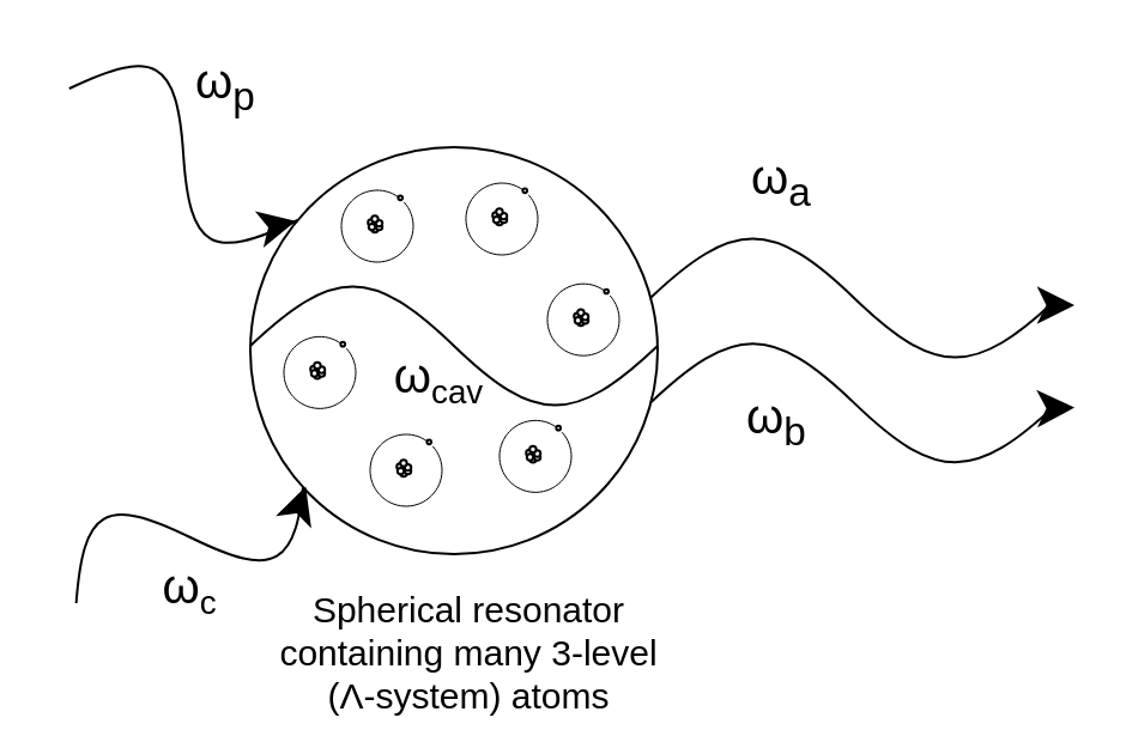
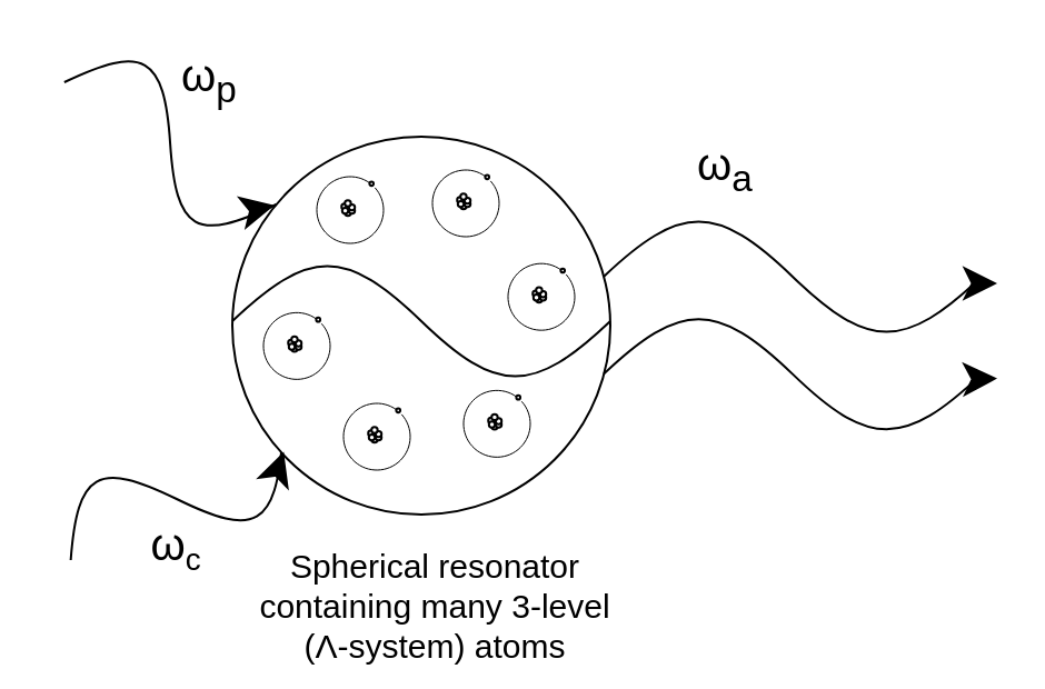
  <mxCell id="0" />
  <mxCell id="1" parent="0" />
  <mxCell id="2" value="" style="pointerEvents=1;verticalLabelPosition=bottom;shadow=0;dashed=0;align=center;html=1;verticalAlign=top;shape=mxgraph.electrical.waveforms.sine_wave;rotation=-30;" vertex="1" parent="1"><mxGeometry x="23.997" y="190.998" width="110" height="66.18" as="geometry" /></mxCell>
  <mxCell id="3" value="" style="ellipse;whiteSpace=wrap;html=1;aspect=fixed;" vertex="1" parent="1"><mxGeometry x="103.997" y="60.998" width="170" height="170" as="geometry" /></mxCell>
  <mxCell id="4" value="" style="pointerEvents=1;verticalLabelPosition=bottom;shadow=0;dashed=0;align=center;html=1;verticalAlign=top;shape=mxgraph.electrical.waveforms.sine_wave;rotation=30;" vertex="1" parent="1"><mxGeometry x="20.996" y="30.997" width="110" height="66.18" as="geometry" /></mxCell>
  <mxCell id="5" value="&lt;font style=&quot;font-size: 20px;&quot;&gt;ω&lt;sub style=&quot;&quot;&gt;p&lt;/sub&gt;&lt;/font&gt;" style="text;html=1;align=center;verticalAlign=middle;whiteSpace=wrap;rounded=0;" vertex="1" parent="1"><mxGeometry x="63.997" y="20.998" width="60" height="30" as="geometry" /></mxCell>
  <mxCell id="6" value="&lt;font style=&quot;font-size: 20px;&quot;&gt;ω&lt;/font&gt;&lt;font style=&quot;font-size: 16.667px;&quot;&gt;&lt;sub&gt;c&lt;/sub&gt;&lt;/font&gt;" style="text;html=1;align=center;verticalAlign=middle;whiteSpace=wrap;rounded=0;" vertex="1" parent="1"><mxGeometry x="48.997" y="230.998" width="60" height="30" as="geometry" /></mxCell>
  <mxCell id="7" value="" style="group" vertex="1" connectable="0" parent="1"><mxGeometry x="141.997" y="78.998" width="30" height="30" as="geometry" /></mxCell>
  <mxCell id="8" value="" style="verticalLabelPosition=bottom;verticalAlign=top;html=1;shape=mxgraph.basic.arc;startAngle=0.133;endAngle=0.1;strokeWidth=0.5;" vertex="1" parent="7"><mxGeometry width="30" height="30" as="geometry" /></mxCell>
  <mxCell id="9" value="" style="group" vertex="1" connectable="0" parent="7"><mxGeometry x="11.1" y="10.65" width="7.8" height="8.7" as="geometry" /></mxCell>
  <mxCell id="10" value="" style="ellipse;whiteSpace=wrap;html=1;aspect=fixed;" vertex="1" parent="9"><mxGeometry x="1.5" y="4.2" width="2.725" height="2.725" as="geometry" /></mxCell>
  <mxCell id="11" value="" style="ellipse;whiteSpace=wrap;html=1;aspect=fixed;" vertex="1" parent="9"><mxGeometry y="1.5" width="2.725" height="2.725" as="geometry" /></mxCell>
  <mxCell id="12" value="" style="ellipse;whiteSpace=wrap;html=1;aspect=fixed;" vertex="1" parent="9"><mxGeometry x="3.3" y="3.3" width="2.725" height="2.725" as="geometry" /></mxCell>
  <mxCell id="13" value="" style="ellipse;whiteSpace=wrap;html=1;aspect=fixed;" vertex="1" parent="9"><mxGeometry x="3.3" y="1.8" width="2.725" height="2.725" as="geometry" /></mxCell>
  <mxCell id="14" value="" style="ellipse;whiteSpace=wrap;html=1;aspect=fixed;" vertex="1" parent="9"><mxGeometry x="0.3" y="3.3" width="2.725" height="2.725" as="geometry" /></mxCell>
  <mxCell id="15" value="" style="ellipse;whiteSpace=wrap;html=1;aspect=fixed;" vertex="1" parent="9"><mxGeometry x="1.5" width="2.725" height="2.725" as="geometry" /></mxCell>
  <mxCell id="16" value="" style="ellipse;whiteSpace=wrap;html=1;aspect=fixed;" vertex="1" parent="7"><mxGeometry x="23.7" y="2.25" width="1.817" height="1.817" as="geometry" /></mxCell>
  <mxCell id="17" value="" style="group" vertex="1" connectable="0" parent="1"><mxGeometry x="207.997" y="175.178" width="30" height="30" as="geometry" /></mxCell>
  <mxCell id="18" value="" style="verticalLabelPosition=bottom;verticalAlign=top;html=1;shape=mxgraph.basic.arc;startAngle=0.133;endAngle=0.1;strokeWidth=0.5;" vertex="1" parent="17"><mxGeometry width="30" height="30" as="geometry" /></mxCell>
  <mxCell id="19" value="" style="group" vertex="1" connectable="0" parent="17"><mxGeometry x="11.1" y="10.65" width="7.8" height="8.7" as="geometry" /></mxCell>
  <mxCell id="20" value="" style="ellipse;whiteSpace=wrap;html=1;aspect=fixed;" vertex="1" parent="19"><mxGeometry x="1.5" y="4.2" width="2.725" height="2.725" as="geometry" /></mxCell>
  <mxCell id="21" value="" style="ellipse;whiteSpace=wrap;html=1;aspect=fixed;" vertex="1" parent="19"><mxGeometry y="1.5" width="2.725" height="2.725" as="geometry" /></mxCell>
  <mxCell id="22" value="" style="ellipse;whiteSpace=wrap;html=1;aspect=fixed;" vertex="1" parent="19"><mxGeometry x="3.3" y="3.3" width="2.725" height="2.725" as="geometry" /></mxCell>
  <mxCell id="23" value="" style="ellipse;whiteSpace=wrap;html=1;aspect=fixed;" vertex="1" parent="19"><mxGeometry x="3.3" y="1.8" width="2.725" height="2.725" as="geometry" /></mxCell>
  <mxCell id="24" value="" style="ellipse;whiteSpace=wrap;html=1;aspect=fixed;" vertex="1" parent="19"><mxGeometry x="0.3" y="3.3" width="2.725" height="2.725" as="geometry" /></mxCell>
  <mxCell id="25" value="" style="ellipse;whiteSpace=wrap;html=1;aspect=fixed;" vertex="1" parent="19"><mxGeometry x="1.5" width="2.725" height="2.725" as="geometry" /></mxCell>
  <mxCell id="26" value="" style="ellipse;whiteSpace=wrap;html=1;aspect=fixed;" vertex="1" parent="17"><mxGeometry x="23.7" y="2.25" width="1.817" height="1.817" as="geometry" /></mxCell>
  <mxCell id="27" value="" style="pointerEvents=1;verticalLabelPosition=bottom;shadow=0;dashed=0;align=center;html=1;verticalAlign=top;shape=mxgraph.electrical.waveforms.sine_wave;rotation=0;" vertex="1" parent="1"><mxGeometry x="103.997" y="110.998" width="170" height="66.18" as="geometry" /></mxCell>
  <mxCell id="28" value="" style="group" vertex="1" connectable="0" parent="1"><mxGeometry x="227.997" y="118.088" width="30" height="30" as="geometry" /></mxCell>
  <mxCell id="29" value="" style="verticalLabelPosition=bottom;verticalAlign=top;html=1;shape=mxgraph.basic.arc;startAngle=0.133;endAngle=0.1;strokeWidth=0.5;" vertex="1" parent="28"><mxGeometry width="30" height="30" as="geometry" /></mxCell>
  <mxCell id="30" value="" style="group" vertex="1" connectable="0" parent="28"><mxGeometry x="11.1" y="10.65" width="7.8" height="8.7" as="geometry" /></mxCell>
  <mxCell id="31" value="" style="ellipse;whiteSpace=wrap;html=1;aspect=fixed;" vertex="1" parent="30"><mxGeometry x="1.5" y="4.2" width="2.725" height="2.725" as="geometry" /></mxCell>
  <mxCell id="32" value="" style="ellipse;whiteSpace=wrap;html=1;aspect=fixed;" vertex="1" parent="30"><mxGeometry y="1.5" width="2.725" height="2.725" as="geometry" /></mxCell>
  <mxCell id="33" value="" style="ellipse;whiteSpace=wrap;html=1;aspect=fixed;" vertex="1" parent="30"><mxGeometry x="3.3" y="3.3" width="2.725" height="2.725" as="geometry" /></mxCell>
  <mxCell id="34" value="" style="ellipse;whiteSpace=wrap;html=1;aspect=fixed;" vertex="1" parent="30"><mxGeometry x="3.3" y="1.8" width="2.725" height="2.725" as="geometry" /></mxCell>
  <mxCell id="35" value="" style="ellipse;whiteSpace=wrap;html=1;aspect=fixed;" vertex="1" parent="30"><mxGeometry x="0.3" y="3.3" width="2.725" height="2.725" as="geometry" /></mxCell>
  <mxCell id="36" value="" style="ellipse;whiteSpace=wrap;html=1;aspect=fixed;" vertex="1" parent="30"><mxGeometry x="1.5" width="2.725" height="2.725" as="geometry" /></mxCell>
  <mxCell id="37" value="" style="ellipse;whiteSpace=wrap;html=1;aspect=fixed;" vertex="1" parent="28"><mxGeometry x="23.7" y="2.25" width="1.817" height="1.817" as="geometry" /></mxCell>
  <mxCell id="38" value="" style="group" vertex="1" connectable="0" parent="1"><mxGeometry x="117.997" y="140.178" width="30" height="30" as="geometry" /></mxCell>
  <mxCell id="39" value="" style="verticalLabelPosition=bottom;verticalAlign=top;html=1;shape=mxgraph.basic.arc;startAngle=0.133;endAngle=0.1;strokeWidth=0.5;" vertex="1" parent="38"><mxGeometry width="30" height="30" as="geometry" /></mxCell>
  <mxCell id="40" value="" style="group" vertex="1" connectable="0" parent="38"><mxGeometry x="11.1" y="10.65" width="7.8" height="8.7" as="geometry" /></mxCell>
  <mxCell id="41" value="" style="ellipse;whiteSpace=wrap;html=1;aspect=fixed;" vertex="1" parent="40"><mxGeometry x="1.5" y="4.2" width="2.725" height="2.725" as="geometry" /></mxCell>
  <mxCell id="42" value="" style="ellipse;whiteSpace=wrap;html=1;aspect=fixed;" vertex="1" parent="40"><mxGeometry y="1.5" width="2.725" height="2.725" as="geometry" /></mxCell>
  <mxCell id="43" value="" style="ellipse;whiteSpace=wrap;html=1;aspect=fixed;" vertex="1" parent="40"><mxGeometry x="3.3" y="3.3" width="2.725" height="2.725" as="geometry" /></mxCell>
  <mxCell id="44" value="" style="ellipse;whiteSpace=wrap;html=1;aspect=fixed;" vertex="1" parent="40"><mxGeometry x="3.3" y="1.8" width="2.725" height="2.725" as="geometry" /></mxCell>
  <mxCell id="45" value="" style="ellipse;whiteSpace=wrap;html=1;aspect=fixed;" vertex="1" parent="40"><mxGeometry x="0.3" y="3.3" width="2.725" height="2.725" as="geometry" /></mxCell>
  <mxCell id="46" value="" style="ellipse;whiteSpace=wrap;html=1;aspect=fixed;" vertex="1" parent="40"><mxGeometry x="1.5" width="2.725" height="2.725" as="geometry" /></mxCell>
  <mxCell id="47" value="" style="ellipse;whiteSpace=wrap;html=1;aspect=fixed;" vertex="1" parent="38"><mxGeometry x="23.7" y="2.25" width="1.817" height="1.817" as="geometry" /></mxCell>
  <mxCell id="48" value="" style="pointerEvents=1;verticalLabelPosition=bottom;shadow=0;dashed=0;align=center;html=1;verticalAlign=top;shape=mxgraph.electrical.waveforms.sine_wave;rotation=0;" vertex="1" parent="1"><mxGeometry x="270.997" y="90.998" width="170" height="66.18" as="geometry" /></mxCell>
  <mxCell id="49" value="" style="pointerEvents=1;verticalLabelPosition=bottom;shadow=0;dashed=0;align=center;html=1;verticalAlign=top;shape=mxgraph.electrical.waveforms.sine_wave;rotation=0;" vertex="1" parent="1"><mxGeometry x="270.997" y="134.818" width="170" height="66.18" as="geometry" /></mxCell>
  <mxCell id="50" value="" style="group" vertex="1" connectable="0" parent="1"><mxGeometry x="153.997" y="180.998" width="30" height="30" as="geometry" /></mxCell>
  <mxCell id="51" value="" style="verticalLabelPosition=bottom;verticalAlign=top;html=1;shape=mxgraph.basic.arc;startAngle=0.133;endAngle=0.1;strokeWidth=0.5;" vertex="1" parent="50"><mxGeometry width="30" height="30" as="geometry" /></mxCell>
  <mxCell id="52" value="" style="group" vertex="1" connectable="0" parent="50"><mxGeometry x="11.1" y="10.65" width="7.8" height="8.7" as="geometry" /></mxCell>
  <mxCell id="53" value="" style="ellipse;whiteSpace=wrap;html=1;aspect=fixed;" vertex="1" parent="52"><mxGeometry x="1.5" y="4.2" width="2.725" height="2.725" as="geometry" /></mxCell>
  <mxCell id="54" value="" style="ellipse;whiteSpace=wrap;html=1;aspect=fixed;" vertex="1" parent="52"><mxGeometry y="1.5" width="2.725" height="2.725" as="geometry" /></mxCell>
  <mxCell id="55" value="" style="ellipse;whiteSpace=wrap;html=1;aspect=fixed;" vertex="1" parent="52"><mxGeometry x="3.3" y="3.3" width="2.725" height="2.725" as="geometry" /></mxCell>
  <mxCell id="56" value="" style="ellipse;whiteSpace=wrap;html=1;aspect=fixed;" vertex="1" parent="52"><mxGeometry x="3.3" y="1.8" width="2.725" height="2.725" as="geometry" /></mxCell>
  <mxCell id="57" value="" style="ellipse;whiteSpace=wrap;html=1;aspect=fixed;" vertex="1" parent="52"><mxGeometry x="0.3" y="3.3" width="2.725" height="2.725" as="geometry" /></mxCell>
  <mxCell id="58" value="" style="ellipse;whiteSpace=wrap;html=1;aspect=fixed;" vertex="1" parent="52"><mxGeometry x="1.5" width="2.725" height="2.725" as="geometry" /></mxCell>
  <mxCell id="59" value="" style="ellipse;whiteSpace=wrap;html=1;aspect=fixed;" vertex="1" parent="50"><mxGeometry x="23.7" y="2.25" width="1.817" height="1.817" as="geometry" /></mxCell>
  <mxCell id="60" value="" style="group" vertex="1" connectable="0" parent="1"><mxGeometry x="193.997" y="75.998" width="30" height="30" as="geometry" /></mxCell>
  <mxCell id="61" value="" style="verticalLabelPosition=bottom;verticalAlign=top;html=1;shape=mxgraph.basic.arc;startAngle=0.133;endAngle=0.1;strokeWidth=0.5;" vertex="1" parent="60"><mxGeometry width="30" height="30" as="geometry" /></mxCell>
  <mxCell id="62" value="" style="group" vertex="1" connectable="0" parent="60"><mxGeometry x="11.1" y="10.65" width="7.8" height="8.7" as="geometry" /></mxCell>
  <mxCell id="63" value="" style="ellipse;whiteSpace=wrap;html=1;aspect=fixed;" vertex="1" parent="62"><mxGeometry x="1.5" y="4.2" width="2.725" height="2.725" as="geometry" /></mxCell>
  <mxCell id="64" value="" style="ellipse;whiteSpace=wrap;html=1;aspect=fixed;" vertex="1" parent="62"><mxGeometry y="1.5" width="2.725" height="2.725" as="geometry" /></mxCell>
  <mxCell id="65" value="" style="ellipse;whiteSpace=wrap;html=1;aspect=fixed;" vertex="1" parent="62"><mxGeometry x="3.3" y="3.3" width="2.725" height="2.725" as="geometry" /></mxCell>
  <mxCell id="66" value="" style="ellipse;whiteSpace=wrap;html=1;aspect=fixed;" vertex="1" parent="62"><mxGeometry x="3.3" y="1.8" width="2.725" height="2.725" as="geometry" /></mxCell>
  <mxCell id="67" value="" style="ellipse;whiteSpace=wrap;html=1;aspect=fixed;" vertex="1" parent="62"><mxGeometry x="0.3" y="3.3" width="2.725" height="2.725" as="geometry" /></mxCell>
  <mxCell id="68" value="" style="ellipse;whiteSpace=wrap;html=1;aspect=fixed;" vertex="1" parent="62"><mxGeometry x="1.5" width="2.725" height="2.725" as="geometry" /></mxCell>
  <mxCell id="69" value="" style="ellipse;whiteSpace=wrap;html=1;aspect=fixed;" vertex="1" parent="60"><mxGeometry x="23.7" y="2.25" width="1.817" height="1.817" as="geometry" /></mxCell>
  <mxCell id="70" value="&lt;font style=&quot;font-size: 15px;&quot;&gt;Spherical resonator containing many 3-level (Λ-system&lt;/font&gt;&lt;span style=&quot;font-size: 15px; background-color: transparent; color: light-dark(rgb(0, 0, 0), rgb(255, 255, 255));&quot;&gt;) atoms&lt;/span&gt;" style="text;html=1;align=center;verticalAlign=middle;whiteSpace=wrap;rounded=0;" vertex="1" parent="1"><mxGeometry x="109" y="257.18" width="173" height="30" as="geometry" /></mxCell>
- <mxCell id="71" value="&lt;font style=&quot;font-size: 20px;&quot;&gt;ω&lt;sub&gt;b&lt;/sub&gt;&lt;/font&gt;" style="text;html=1;align=center;verticalAlign=middle;whiteSpace=wrap;rounded=0;" vertex="1" parent="1"><mxGeometry x="293.997" y="160.998" width="60" height="30" as="geometry" /></mxCell>
- <mxCell id="72" value="&lt;font style=&quot;font-size: 20px;&quot;&gt;ω&lt;/font&gt;&lt;font style=&quot;font-size: 16.667px;&quot;&gt;&lt;sub&gt;cav&lt;/sub&gt;&lt;/font&gt;" style="text;html=1;align=center;verticalAlign=middle;whiteSpace=wrap;rounded=0;" vertex="1" parent="1"><mxGeometry x="152.997" y="142.998" width="60" height="30" as="geometry" /></mxCell>
  <mxCell id="73" value="&lt;font style=&quot;font-size: 20px;&quot;&gt;ω&lt;sub style=&quot;&quot;&gt;a&lt;/sub&gt;&lt;/font&gt;" style="text;html=1;align=center;verticalAlign=middle;whiteSpace=wrap;rounded=0;" vertex="1" parent="1"><mxGeometry x="296" y="61" width="60" height="30" as="geometry" /></mxCell>
  <mxCell id="74" value="" style="endArrow=classic;html=1;rounded=0;strokeWidth=3;" edge="1" parent="1"><mxGeometry width="50" height="50" relative="1" as="geometry"><mxPoint x="441" y="170" as="sourcePoint" /><mxPoint x="448" y="169.81" as="targetPoint" /></mxGeometry></mxCell>
  <mxCell id="75" value="" style="endArrow=classic;html=1;rounded=0;strokeWidth=3;" edge="1" parent="1"><mxGeometry width="50" height="50" relative="1" as="geometry"><mxPoint x="441" y="126.99" as="sourcePoint" /><mxPoint x="448" y="126.99" as="targetPoint" /></mxGeometry></mxCell>
  <mxCell id="76" value="" style="endArrow=classic;html=1;rounded=0;exitX=0.961;exitY=0.588;exitDx=0;exitDy=0;exitPerimeter=0;strokeWidth=3;" edge="1" parent="1"><mxGeometry width="50" height="50" relative="1" as="geometry"><mxPoint x="116.001" y="93.485" as="sourcePoint" /><mxPoint x="123" y="91.9" as="targetPoint" /></mxGeometry></mxCell>
  <mxCell id="77" value="" style="endArrow=classic;html=1;rounded=0;entryX=0.142;entryY=0.84;entryDx=0;entryDy=0;entryPerimeter=0;strokeWidth=3;" edge="1" parent="1"><mxGeometry width="50" height="50" relative="1" as="geometry"><mxPoint x="125" y="209" as="sourcePoint" /><mxPoint x="127.137" y="202.798" as="targetPoint" /></mxGeometry></mxCell>
